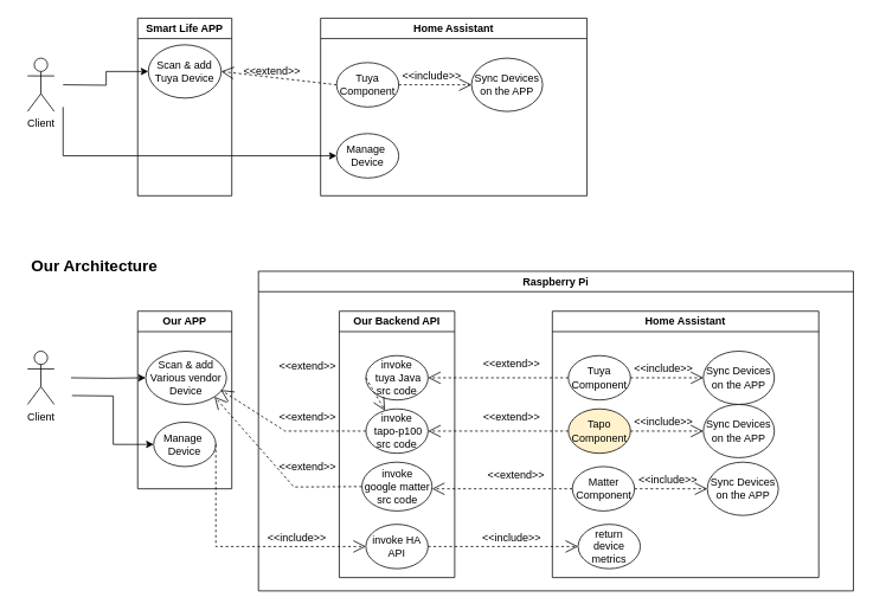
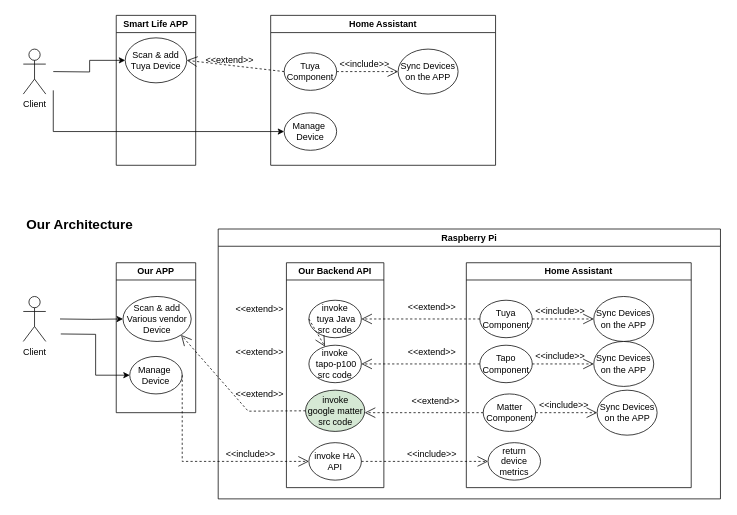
  <mxCell id="0" />
  <mxCell id="1" parent="0" />
  <mxCell id="2" value="Smart Life APP" style="swimlane;whiteSpace=wrap;html=1;" parent="1" vertex="1"><mxGeometry x="154" y="20" width="106" height="200" as="geometry"><mxRectangle x="214" y="120" width="120" height="30" as="alternateBounds" /></mxGeometry></mxCell>
  <mxCell id="3" value="Scan &amp;amp; add&lt;div&gt;&lt;span style=&quot;background-color: initial;&quot;&gt;Tuya Device&lt;/span&gt;&lt;/div&gt;" style="ellipse;whiteSpace=wrap;html=1;" parent="2" vertex="1"><mxGeometry x="12" y="30" width="82" height="60" as="geometry" /></mxCell>
  <mxCell id="4" value="Home Assistant" style="swimlane;whiteSpace=wrap;html=1;" parent="1" vertex="1"><mxGeometry x="360" y="20" width="300" height="200" as="geometry" /></mxCell>
  <mxCell id="5" value="Tuya Component" style="ellipse;whiteSpace=wrap;html=1;" parent="4" vertex="1"><mxGeometry x="18" y="50" width="70" height="50" as="geometry" /></mxCell>
  <mxCell id="6" value="Sync Devices&lt;div&gt;on the APP&lt;/div&gt;" style="ellipse;whiteSpace=wrap;html=1;" parent="4" vertex="1"><mxGeometry x="170" y="45" width="80" height="60" as="geometry" /></mxCell>
  <mxCell id="7" value="" style="endArrow=open;endSize=12;dashed=1;html=1;rounded=0;entryX=0;entryY=0.5;entryDx=0;entryDy=0;" parent="4" source="5" target="6" edge="1"><mxGeometry width="160" relative="1" as="geometry"><mxPoint x="28" y="85" as="sourcePoint" /><mxPoint x="-108" y="85" as="targetPoint" /></mxGeometry></mxCell>
  <mxCell id="8" value="&amp;lt;&amp;lt;include&amp;gt;&amp;gt;" style="text;html=1;align=center;verticalAlign=middle;resizable=0;points=[];autosize=1;strokeColor=none;fillColor=none;" parent="4" vertex="1"><mxGeometry x="80" y="50" width="90" height="30" as="geometry" /></mxCell>
  <mxCell id="9" value="Manage&amp;nbsp;&lt;div&gt;&lt;span style=&quot;background-color: initial;&quot;&gt;Device&lt;/span&gt;&lt;/div&gt;" style="ellipse;whiteSpace=wrap;html=1;" parent="4" vertex="1"><mxGeometry x="18" y="130" width="70" height="50" as="geometry" /></mxCell>
  <mxCell id="10" style="edgeStyle=orthogonalEdgeStyle;rounded=0;orthogonalLoop=1;jettySize=auto;html=1;" parent="1" target="3" edge="1"><mxGeometry relative="1" as="geometry"><mxPoint x="70" y="95" as="sourcePoint" /></mxGeometry></mxCell>
  <mxCell id="11" value="Client" style="shape=umlActor;verticalLabelPosition=bottom;verticalAlign=top;html=1;outlineConnect=0;" parent="1" vertex="1"><mxGeometry x="30" y="65" width="30" height="60" as="geometry" /></mxCell>
  <mxCell id="12" value="" style="endArrow=open;endSize=12;dashed=1;html=1;rounded=0;entryX=1;entryY=0.5;entryDx=0;entryDy=0;exitX=0;exitY=0.5;exitDx=0;exitDy=0;" parent="1" source="5" target="3" edge="1"><mxGeometry width="160" relative="1" as="geometry"><mxPoint x="270" y="180" as="sourcePoint" /><mxPoint x="430" y="180" as="targetPoint" /></mxGeometry></mxCell>
  <mxCell id="13" value="&amp;lt;&amp;lt;extend&amp;gt;&amp;gt;" style="text;html=1;align=center;verticalAlign=middle;resizable=0;points=[];autosize=1;strokeColor=none;fillColor=none;" parent="1" vertex="1"><mxGeometry x="260" y="65" width="90" height="30" as="geometry" /></mxCell>
  <mxCell id="14" value="Our APP" style="swimlane;whiteSpace=wrap;html=1;" parent="1" vertex="1"><mxGeometry x="154" y="350" width="106" height="200" as="geometry"><mxRectangle x="214" y="120" width="120" height="30" as="alternateBounds" /></mxGeometry></mxCell>
  <mxCell id="15" value="Scan &amp;amp; add&lt;div&gt;&amp;nbsp;Various vendor&amp;nbsp;&lt;/div&gt;&lt;div&gt;&lt;span style=&quot;background-color: initial;&quot;&gt;Device&lt;/span&gt;&lt;/div&gt;" style="ellipse;whiteSpace=wrap;html=1;" parent="14" vertex="1"><mxGeometry x="9" y="45" width="91" height="60" as="geometry" /></mxCell>
  <mxCell id="16" value="Manage&amp;nbsp;&lt;div&gt;&lt;span style=&quot;background-color: initial;&quot;&gt;Device&lt;/span&gt;&lt;/div&gt;" style="ellipse;whiteSpace=wrap;html=1;" parent="14" vertex="1"><mxGeometry x="18" y="125" width="70" height="50" as="geometry" /></mxCell>
  <mxCell id="17" value="Home Assistant" style="swimlane;whiteSpace=wrap;html=1;" parent="1" vertex="1"><mxGeometry x="621" y="350" width="300" height="300" as="geometry" /></mxCell>
  <mxCell id="18" value="Tuya Component" style="ellipse;whiteSpace=wrap;html=1;" parent="17" vertex="1"><mxGeometry x="18" y="50" width="70" height="50" as="geometry" /></mxCell>
  <mxCell id="19" value="Sync Devices&lt;div&gt;on the APP&lt;/div&gt;" style="ellipse;whiteSpace=wrap;html=1;" parent="17" vertex="1"><mxGeometry x="170" y="45" width="80" height="60" as="geometry" /></mxCell>
  <mxCell id="20" value="" style="endArrow=open;endSize=12;dashed=1;html=1;rounded=0;entryX=0;entryY=0.5;entryDx=0;entryDy=0;" parent="17" source="18" target="19" edge="1"><mxGeometry width="160" relative="1" as="geometry"><mxPoint x="28" y="85" as="sourcePoint" /><mxPoint x="-108" y="85" as="targetPoint" /></mxGeometry></mxCell>
  <mxCell id="21" value="&amp;lt;&amp;lt;include&amp;gt;&amp;gt;" style="text;html=1;align=center;verticalAlign=middle;resizable=0;points=[];autosize=1;strokeColor=none;fillColor=none;" parent="17" vertex="1"><mxGeometry x="80" y="50" width="90" height="30" as="geometry" /></mxCell>
  <mxCell id="22" style="edgeStyle=orthogonalEdgeStyle;rounded=0;orthogonalLoop=1;jettySize=auto;html=1;" parent="1" target="15" edge="1"><mxGeometry relative="1" as="geometry"><mxPoint x="79" y="425" as="sourcePoint" /></mxGeometry></mxCell>
  <mxCell id="23" value="Client" style="shape=umlActor;verticalLabelPosition=bottom;verticalAlign=top;html=1;outlineConnect=0;" parent="1" vertex="1"><mxGeometry x="30" y="395" width="30" height="60" as="geometry" /></mxCell>
- <mxCell id="24" value="" style="endArrow=open;endSize=12;dashed=1;html=1;rounded=0;exitX=0;exitY=0.5;exitDx=0;exitDy=0;entryX=0.93;entryY=0.73;entryDx=0;entryDy=0;entryPerimeter=0;" parent="1" source="38" target="15" edge="1"><mxGeometry width="160" relative="1" as="geometry"><mxPoint x="241" y="475" as="sourcePoint" /><mxPoint x="321" y="465" as="targetPoint" /><Array as="points"><mxPoint x="320" y="485" /></Array></mxGeometry></mxCell>
  <mxCell id="25" value="Our Backend API" style="swimlane;whiteSpace=wrap;html=1;" parent="1" vertex="1"><mxGeometry x="381" y="350" width="130" height="300" as="geometry"><mxRectangle x="214" y="120" width="120" height="30" as="alternateBounds" /></mxGeometry></mxCell>
  <mxCell id="26" value="invoke&lt;div&gt;&amp;nbsp;tuya&amp;nbsp;&lt;span style=&quot;background-color: initial;&quot;&gt;Java&lt;/span&gt;&lt;div&gt;&lt;div&gt;src code&lt;/div&gt;&lt;/div&gt;&lt;/div&gt;" style="ellipse;whiteSpace=wrap;html=1;" parent="25" vertex="1"><mxGeometry x="30" y="50" width="70" height="50" as="geometry" /></mxCell>
  <mxCell id="27" style="edgeStyle=orthogonalEdgeStyle;rounded=0;orthogonalLoop=1;jettySize=auto;html=1;entryX=0;entryY=0.5;entryDx=0;entryDy=0;" parent="1" target="9" edge="1"><mxGeometry relative="1" as="geometry"><mxPoint x="70" y="120" as="sourcePoint" /><mxPoint x="182" y="105" as="targetPoint" /><Array as="points"><mxPoint x="70" y="175" /></Array></mxGeometry></mxCell>
  <mxCell id="28" style="edgeStyle=orthogonalEdgeStyle;rounded=0;orthogonalLoop=1;jettySize=auto;html=1;entryX=0;entryY=0.5;entryDx=0;entryDy=0;" parent="1" target="16" edge="1"><mxGeometry relative="1" as="geometry"><mxPoint x="80" y="445" as="sourcePoint" /><mxPoint x="182" y="435" as="targetPoint" /></mxGeometry></mxCell>
  <mxCell id="29" value="" style="endArrow=open;endSize=12;dashed=1;html=1;rounded=0;exitX=0;exitY=0.5;exitDx=0;exitDy=0;" parent="1" source="18" target="26" edge="1"><mxGeometry width="160" relative="1" as="geometry"><mxPoint x="649" y="510" as="sourcePoint" /><mxPoint x="481" y="453" as="targetPoint" /></mxGeometry></mxCell>
  <mxCell id="30" value="&amp;lt;&amp;lt;extend&amp;gt;&amp;gt;" style="text;html=1;align=center;verticalAlign=middle;resizable=0;points=[];autosize=1;strokeColor=none;fillColor=none;" parent="1" vertex="1"><mxGeometry x="530" y="395" width="90" height="30" as="geometry" /></mxCell>
  <mxCell id="31" value="&lt;font style=&quot;font-size: 18px;&quot;&gt;&lt;b&gt;Our Architecture&lt;/b&gt;&lt;/font&gt;" style="text;html=1;align=center;verticalAlign=middle;resizable=0;points=[];autosize=1;strokeColor=none;fillColor=none;" parent="1" vertex="1"><mxGeometry x="20" y="280" width="170" height="40" as="geometry" /></mxCell>
  <mxCell id="32" value="Raspberry Pi" style="swimlane;whiteSpace=wrap;html=1;startSize=23;" parent="1" vertex="1"><mxGeometry x="290" y="305" width="670" height="360" as="geometry" /></mxCell>
  <mxCell id="33" value="invoke HA&lt;div&gt;API&lt;/div&gt;" style="ellipse;whiteSpace=wrap;html=1;" parent="32" vertex="1"><mxGeometry x="121" y="285" width="70" height="50" as="geometry" /></mxCell>
  <mxCell id="34" value="&amp;lt;&amp;lt;include&amp;gt;&amp;gt;" style="text;html=1;align=center;verticalAlign=middle;resizable=0;points=[];autosize=1;strokeColor=none;fillColor=none;" parent="32" vertex="1"><mxGeometry x="-2" y="285" width="90" height="30" as="geometry" /></mxCell>
  <mxCell id="35" value="&amp;lt;&amp;lt;include&amp;gt;&amp;gt;" style="text;html=1;align=center;verticalAlign=middle;resizable=0;points=[];autosize=1;strokeColor=none;fillColor=none;" parent="32" vertex="1"><mxGeometry x="240" y="285" width="90" height="30" as="geometry" /></mxCell>
  <mxCell id="36" value="return device metrics" style="ellipse;whiteSpace=wrap;html=1;" parent="32" vertex="1"><mxGeometry x="360" y="285" width="70" height="50" as="geometry" /></mxCell>
  <mxCell id="37" value="" style="endArrow=open;endSize=12;dashed=1;html=1;rounded=0;exitX=1;exitY=0.5;exitDx=0;exitDy=0;entryX=0;entryY=0.5;entryDx=0;entryDy=0;" parent="32" source="33" target="36" edge="1"><mxGeometry width="160" relative="1" as="geometry"><mxPoint x="178" y="170" as="sourcePoint" /><mxPoint x="300" y="315" as="targetPoint" /><Array as="points" /></mxGeometry></mxCell>
  <mxCell id="38" value="invoke&lt;div&gt;&amp;nbsp;tapo-p100&lt;/div&gt;&lt;div&gt;src code&lt;/div&gt;" style="ellipse;whiteSpace=wrap;html=1;" parent="32" vertex="1"><mxGeometry x="121" y="155" width="70" height="50" as="geometry" /></mxCell>
- <mxCell id="39" value="invoke&lt;div style=&quot;--tw-border-spacing-x: 0; --tw-border-spacing-y: 0; --tw-translate-x: 0; --tw-translate-y: 0; --tw-rotate: 0; --tw-skew-x: 0; --tw-skew-y: 0; --tw-scale-x: 1; --tw-scale-y: 1; --tw-pan-x: ; --tw-pan-y: ; --tw-pinch-zoom: ; --tw-scroll-snap-strictness: proximity; --tw-ordinal: ; --tw-slashed-zero: ; --tw-numeric-figure: ; --tw-numeric-spacing: ; --tw-numeric-fraction: ; --tw-ring-inset: ; --tw-ring-offset-width: 0px; --tw-ring-offset-color: #fff; --tw-ring-color: rgb(59 130 246 / .5); --tw-ring-offset-shadow: 0 0 #0000; --tw-ring-shadow: 0 0 #0000; --tw-shadow: 0 0 #0000; --tw-shadow-colored: 0 0 #0000; --tw-blur: ; --tw-brightness: ; --tw-contrast: ; --tw-grayscale: ; --tw-hue-rotate: ; --tw-invert: ; --tw-saturate: ; --tw-sepia: ; --tw-drop-shadow: ; --tw-backdrop-blur: ; --tw-backdrop-brightness: ; --tw-backdrop-contrast: ; --tw-backdrop-grayscale: ; --tw-backdrop-hue-rotate: ; --tw-backdrop-invert: ; --tw-backdrop-opacity: ; --tw-backdrop-saturate: ; --tw-backdrop-sepia: ;&quot;&gt;google&amp;nbsp;&lt;span style=&quot;background-color: initial;&quot;&gt;matter&lt;/span&gt;&lt;/div&gt;&lt;div style=&quot;--tw-border-spacing-x: 0; --tw-border-spacing-y: 0; --tw-translate-x: 0; --tw-translate-y: 0; --tw-rotate: 0; --tw-skew-x: 0; --tw-skew-y: 0; --tw-scale-x: 1; --tw-scale-y: 1; --tw-pan-x: ; --tw-pan-y: ; --tw-pinch-zoom: ; --tw-scroll-snap-strictness: proximity; --tw-ordinal: ; --tw-slashed-zero: ; --tw-numeric-figure: ; --tw-numeric-spacing: ; --tw-numeric-fraction: ; --tw-ring-inset: ; --tw-ring-offset-width: 0px; --tw-ring-offset-color: #fff; --tw-ring-color: rgb(59 130 246 / .5); --tw-ring-offset-shadow: 0 0 #0000; --tw-ring-shadow: 0 0 #0000; --tw-shadow: 0 0 #0000; --tw-shadow-colored: 0 0 #0000; --tw-blur: ; --tw-brightness: ; --tw-contrast: ; --tw-grayscale: ; --tw-hue-rotate: ; --tw-invert: ; --tw-saturate: ; --tw-sepia: ; --tw-drop-shadow: ; --tw-backdrop-blur: ; --tw-backdrop-brightness: ; --tw-backdrop-contrast: ; --tw-backdrop-grayscale: ; --tw-backdrop-hue-rotate: ; --tw-backdrop-invert: ; --tw-backdrop-opacity: ; --tw-backdrop-saturate: ; --tw-backdrop-sepia: ;&quot;&gt;&lt;span style=&quot;--tw-border-spacing-x: 0; --tw-border-spacing-y: 0; --tw-translate-x: 0; --tw-translate-y: 0; --tw-rotate: 0; --tw-skew-x: 0; --tw-skew-y: 0; --tw-scale-x: 1; --tw-scale-y: 1; --tw-pan-x: ; --tw-pan-y: ; --tw-pinch-zoom: ; --tw-scroll-snap-strictness: proximity; --tw-ordinal: ; --tw-slashed-zero: ; --tw-numeric-figure: ; --tw-numeric-spacing: ; --tw-numeric-fraction: ; --tw-ring-inset: ; --tw-ring-offset-width: 0px; --tw-ring-offset-color: #fff; --tw-ring-color: rgb(59 130 246 / .5); --tw-ring-offset-shadow: 0 0 #0000; --tw-ring-shadow: 0 0 #0000; --tw-shadow: 0 0 #0000; --tw-shadow-colored: 0 0 #0000; --tw-blur: ; --tw-brightness: ; --tw-contrast: ; --tw-grayscale: ; --tw-hue-rotate: ; --tw-invert: ; --tw-saturate: ; --tw-sepia: ; --tw-drop-shadow: ; --tw-backdrop-blur: ; --tw-backdrop-brightness: ; --tw-backdrop-contrast: ; --tw-backdrop-grayscale: ; --tw-backdrop-hue-rotate: ; --tw-backdrop-invert: ; --tw-backdrop-opacity: ; --tw-backdrop-saturate: ; --tw-backdrop-sepia: ; background-color: initial;&quot;&gt;src code&lt;/span&gt;&lt;/div&gt;" style="ellipse;whiteSpace=wrap;html=1;" parent="32" vertex="1"><mxGeometry x="116.5" y="215" width="79" height="55" as="geometry" /></mxCell>
+ <mxCell id="39" value="invoke&lt;div style=&quot;--tw-border-spacing-x: 0; --tw-border-spacing-y: 0; --tw-translate-x: 0; --tw-translate-y: 0; --tw-rotate: 0; --tw-skew-x: 0; --tw-skew-y: 0; --tw-scale-x: 1; --tw-scale-y: 1; --tw-pan-x: ; --tw-pan-y: ; --tw-pinch-zoom: ; --tw-scroll-snap-strictness: proximity; --tw-ordinal: ; --tw-slashed-zero: ; --tw-numeric-figure: ; --tw-numeric-spacing: ; --tw-numeric-fraction: ; --tw-ring-inset: ; --tw-ring-offset-width: 0px; --tw-ring-offset-color: #fff; --tw-ring-color: rgb(59 130 246 / .5); --tw-ring-offset-shadow: 0 0 #0000; --tw-ring-shadow: 0 0 #0000; --tw-shadow: 0 0 #0000; --tw-shadow-colored: 0 0 #0000; --tw-blur: ; --tw-brightness: ; --tw-contrast: ; --tw-grayscale: ; --tw-hue-rotate: ; --tw-invert: ; --tw-saturate: ; --tw-sepia: ; --tw-drop-shadow: ; --tw-backdrop-blur: ; --tw-backdrop-brightness: ; --tw-backdrop-contrast: ; --tw-backdrop-grayscale: ; --tw-backdrop-hue-rotate: ; --tw-backdrop-invert: ; --tw-backdrop-opacity: ; --tw-backdrop-saturate: ; --tw-backdrop-sepia: ;&quot;&gt;google&amp;nbsp;&lt;span style=&quot;background-color: initial;&quot;&gt;matter&lt;/span&gt;&lt;/div&gt;&lt;div style=&quot;--tw-border-spacing-x: 0; --tw-border-spacing-y: 0; --tw-translate-x: 0; --tw-translate-y: 0; --tw-rotate: 0; --tw-skew-x: 0; --tw-skew-y: 0; --tw-scale-x: 1; --tw-scale-y: 1; --tw-pan-x: ; --tw-pan-y: ; --tw-pinch-zoom: ; --tw-scroll-snap-strictness: proximity; --tw-ordinal: ; --tw-slashed-zero: ; --tw-numeric-figure: ; --tw-numeric-spacing: ; --tw-numeric-fraction: ; --tw-ring-inset: ; --tw-ring-offset-width: 0px; --tw-ring-offset-color: #fff; --tw-ring-color: rgb(59 130 246 / .5); --tw-ring-offset-shadow: 0 0 #0000; --tw-ring-shadow: 0 0 #0000; --tw-shadow: 0 0 #0000; --tw-shadow-colored: 0 0 #0000; --tw-blur: ; --tw-brightness: ; --tw-contrast: ; --tw-grayscale: ; --tw-hue-rotate: ; --tw-invert: ; --tw-saturate: ; --tw-sepia: ; --tw-drop-shadow: ; --tw-backdrop-blur: ; --tw-backdrop-brightness: ; --tw-backdrop-contrast: ; --tw-backdrop-grayscale: ; --tw-backdrop-hue-rotate: ; --tw-backdrop-invert: ; --tw-backdrop-opacity: ; --tw-backdrop-saturate: ; --tw-backdrop-sepia: ;&quot;&gt;&lt;span style=&quot;--tw-border-spacing-x: 0; --tw-border-spacing-y: 0; --tw-translate-x: 0; --tw-translate-y: 0; --tw-rotate: 0; --tw-skew-x: 0; --tw-skew-y: 0; --tw-scale-x: 1; --tw-scale-y: 1; --tw-pan-x: ; --tw-pan-y: ; --tw-pinch-zoom: ; --tw-scroll-snap-strictness: proximity; --tw-ordinal: ; --tw-slashed-zero: ; --tw-numeric-figure: ; --tw-numeric-spacing: ; --tw-numeric-fraction: ; --tw-ring-inset: ; --tw-ring-offset-width: 0px; --tw-ring-offset-color: #fff; --tw-ring-color: rgb(59 130 246 / .5); --tw-ring-offset-shadow: 0 0 #0000; --tw-ring-shadow: 0 0 #0000; --tw-shadow: 0 0 #0000; --tw-shadow-colored: 0 0 #0000; --tw-blur: ; --tw-brightness: ; --tw-contrast: ; --tw-grayscale: ; --tw-hue-rotate: ; --tw-invert: ; --tw-saturate: ; --tw-sepia: ; --tw-drop-shadow: ; --tw-backdrop-blur: ; --tw-backdrop-brightness: ; --tw-backdrop-contrast: ; --tw-backdrop-grayscale: ; --tw-backdrop-hue-rotate: ; --tw-backdrop-invert: ; --tw-backdrop-opacity: ; --tw-backdrop-saturate: ; --tw-backdrop-sepia: ; background-color: initial;&quot;&gt;src code&lt;/span&gt;&lt;/div&gt;" style="ellipse;whiteSpace=wrap;html=1;fillColor=#d5e8d4;" parent="32" vertex="1"><mxGeometry x="116.5" y="215" width="79" height="55" as="geometry" /></mxCell>
  <mxCell id="40" value="&amp;lt;&amp;lt;extend&amp;gt;&amp;gt;" style="text;html=1;align=center;verticalAlign=middle;resizable=0;points=[];autosize=1;strokeColor=none;fillColor=none;" parent="32" vertex="1"><mxGeometry x="10" y="150" width="90" height="30" as="geometry" /></mxCell>
  <mxCell id="41" value="&amp;lt;&amp;lt;extend&amp;gt;&amp;gt;" style="text;html=1;align=center;verticalAlign=middle;resizable=0;points=[];autosize=1;strokeColor=none;fillColor=none;" parent="32" vertex="1"><mxGeometry x="10" y="205" width="90" height="30" as="geometry" /></mxCell>
  <mxCell id="42" value="&amp;lt;&amp;lt;extend&amp;gt;&amp;gt;" style="text;html=1;align=center;verticalAlign=middle;resizable=0;points=[];autosize=1;strokeColor=none;fillColor=none;" parent="32" vertex="1"><mxGeometry x="10" y="92" width="90" height="30" as="geometry" /></mxCell>
- <mxCell id="43" value="Tapo Component" style="ellipse;whiteSpace=wrap;html=1;fillColor=#fff2cc;" parent="32" vertex="1"><mxGeometry x="349" y="155" width="70" height="50" as="geometry" /></mxCell>
+ <mxCell id="43" value="Tapo Component" style="ellipse;whiteSpace=wrap;html=1;" parent="32" vertex="1"><mxGeometry x="349" y="155" width="70" height="50" as="geometry" /></mxCell>
  <mxCell id="44" value="Sync Devices&lt;div&gt;on the APP&lt;/div&gt;" style="ellipse;whiteSpace=wrap;html=1;" parent="32" vertex="1"><mxGeometry x="501" y="150" width="80" height="60" as="geometry" /></mxCell>
  <mxCell id="45" value="" style="endArrow=open;endSize=12;dashed=1;html=1;rounded=0;entryX=0;entryY=0.5;entryDx=0;entryDy=0;" parent="32" source="43" target="44" edge="1"><mxGeometry width="160" relative="1" as="geometry"><mxPoint x="359" y="190" as="sourcePoint" /><mxPoint x="223" y="190" as="targetPoint" /></mxGeometry></mxCell>
  <mxCell id="46" value="&amp;lt;&amp;lt;include&amp;gt;&amp;gt;" style="text;html=1;align=center;verticalAlign=middle;resizable=0;points=[];autosize=1;strokeColor=none;fillColor=none;" parent="32" vertex="1"><mxGeometry x="411" y="155" width="90" height="30" as="geometry" /></mxCell>
  <mxCell id="47" value="" style="endArrow=open;endSize=12;dashed=1;html=1;rounded=0;exitX=0;exitY=0.5;exitDx=0;exitDy=0;" parent="32" source="43" edge="1"><mxGeometry width="160" relative="1" as="geometry"><mxPoint x="359" y="265" as="sourcePoint" /><mxPoint x="191" y="180" as="targetPoint" /></mxGeometry></mxCell>
  <mxCell id="48" value="&amp;lt;&amp;lt;extend&amp;gt;&amp;gt;" style="text;html=1;align=center;verticalAlign=middle;resizable=0;points=[];autosize=1;strokeColor=none;fillColor=none;" parent="32" vertex="1"><mxGeometry x="240" y="150" width="90" height="30" as="geometry" /></mxCell>
  <mxCell id="49" value="Matter Component" style="ellipse;whiteSpace=wrap;html=1;" parent="32" vertex="1"><mxGeometry x="353.5" y="220" width="70" height="50" as="geometry" /></mxCell>
  <mxCell id="50" value="Sync Devices&lt;div&gt;on the APP&lt;/div&gt;" style="ellipse;whiteSpace=wrap;html=1;" parent="32" vertex="1"><mxGeometry x="505.5" y="215" width="80" height="60" as="geometry" /></mxCell>
  <mxCell id="51" value="" style="endArrow=open;endSize=12;dashed=1;html=1;rounded=0;entryX=0;entryY=0.5;entryDx=0;entryDy=0;" parent="32" source="49" target="50" edge="1"><mxGeometry width="160" relative="1" as="geometry"><mxPoint x="363.5" y="255" as="sourcePoint" /><mxPoint x="227.5" y="255" as="targetPoint" /></mxGeometry></mxCell>
  <mxCell id="52" value="&amp;lt;&amp;lt;include&amp;gt;&amp;gt;" style="text;html=1;align=center;verticalAlign=middle;resizable=0;points=[];autosize=1;strokeColor=none;fillColor=none;" parent="32" vertex="1"><mxGeometry x="415.5" y="220" width="90" height="30" as="geometry" /></mxCell>
  <mxCell id="53" value="" style="endArrow=open;endSize=12;dashed=1;html=1;rounded=0;exitX=0;exitY=0.5;exitDx=0;exitDy=0;" parent="32" source="49" edge="1"><mxGeometry width="160" relative="1" as="geometry"><mxPoint x="363.5" y="330" as="sourcePoint" /><mxPoint x="195.5" y="245" as="targetPoint" /></mxGeometry></mxCell>
  <mxCell id="54" value="&amp;lt;&amp;lt;extend&amp;gt;&amp;gt;" style="text;html=1;align=center;verticalAlign=middle;resizable=0;points=[];autosize=1;strokeColor=none;fillColor=none;" parent="32" vertex="1"><mxGeometry x="244.5" y="215" width="90" height="30" as="geometry" /></mxCell>
  <mxCell id="55" value="" style="endArrow=open;endSize=12;dashed=1;html=1;rounded=0;exitX=1;exitY=0.5;exitDx=0;exitDy=0;entryX=0;entryY=0.5;entryDx=0;entryDy=0;" parent="1" source="16" target="33" edge="1"><mxGeometry width="160" relative="1" as="geometry"><mxPoint x="264" y="435" as="sourcePoint" /><mxPoint x="421" y="435" as="targetPoint" /><Array as="points"><mxPoint x="242" y="615" /></Array></mxGeometry></mxCell>
  <mxCell id="56" value="" style="endArrow=open;endSize=12;dashed=1;html=1;rounded=0;exitX=0;exitY=0.5;exitDx=0;exitDy=0;entryX=1;entryY=1;entryDx=0;entryDy=0;" parent="1" source="39" target="15" edge="1"><mxGeometry width="160" relative="1" as="geometry"><mxPoint x="421" y="495" as="sourcePoint" /><mxPoint x="264" y="435" as="targetPoint" /><Array as="points"><mxPoint x="330" y="548" /></Array></mxGeometry></mxCell>
  <mxCell id="57" value="" style="endArrow=open;endSize=12;dashed=1;html=1;rounded=0;exitX=0;exitY=0.5;exitDx=0;exitDy=0;" parent="1" source="26" target="38" edge="1"><mxGeometry width="160" relative="1" as="geometry"><mxPoint x="649" y="435" as="sourcePoint" /><mxPoint x="491" y="435" as="targetPoint" /></mxGeometry></mxCell>
